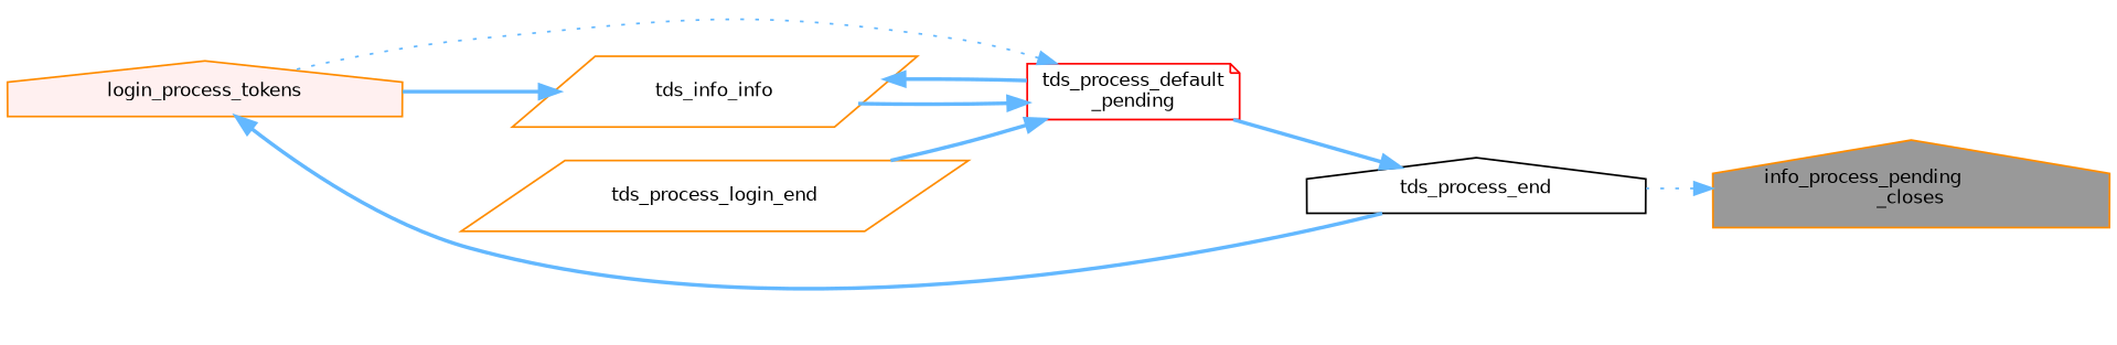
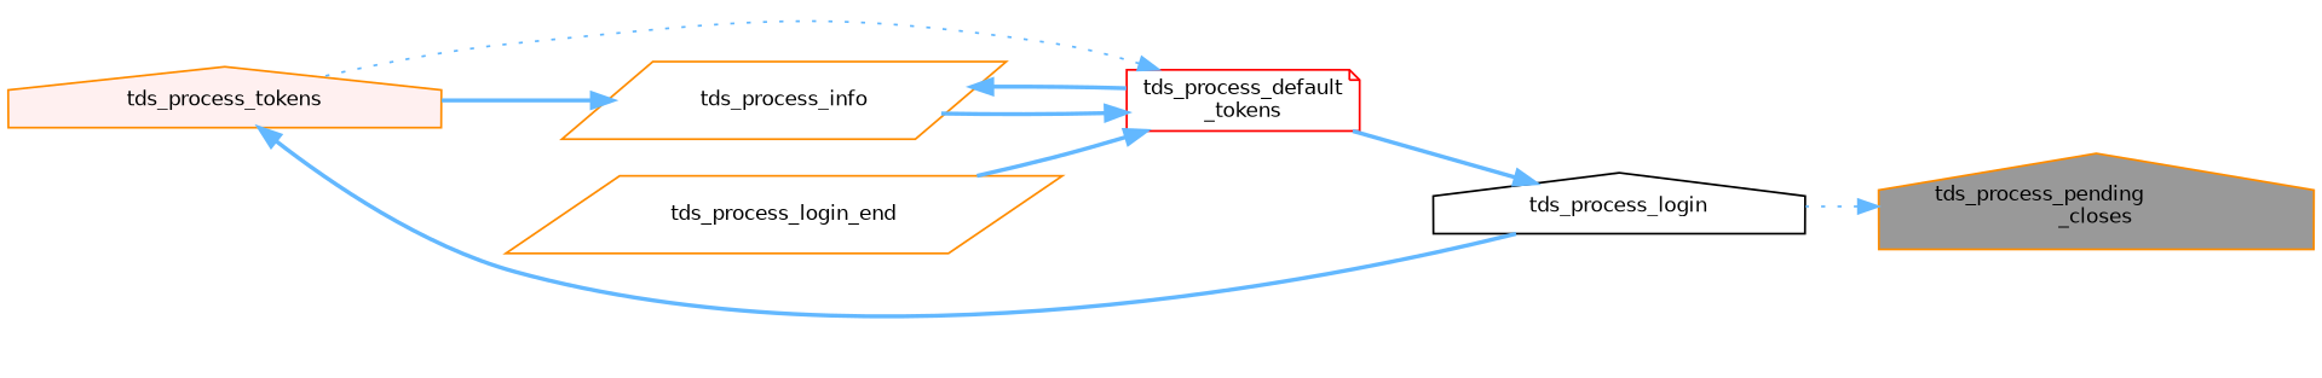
  digraph {
    rankdir=RL
    node [color=darkorange fillcolor=white fontname=Helvetica fontsize=10 shape=house style=filled]
    edge [color=steelblue1 dir=back fontname=Helvetica fontsize=10 labelfontname=Helvetica labelfontsize=10 style=bold]
-   n1 [fillcolor=grey60 fontcolor=black height=0.2 label="info_process_pending\l_closes" width=0.4]
-   n2 [color=black height=0.2 label=tds_process_end width=0.4]
-   n3 [color=red height=0.2 label="tds_process_default\l_pending" shape=note width=0.4]
-   n4 [fillcolor="#FFF0F0" height=0.2 label=login_process_tokens width=0.4]
-   n5 [height=0.2 label=tds_info_info shape=parallelogram width=0.4]
+   n1 [fillcolor=grey60 fontcolor=black height=0.2 label="tds_process_pending\l_closes" width=0.4]
+   n2 [color=black height=0.2 label=tds_process_login width=0.4]
+   n3 [color=red height=0.2 label="tds_process_default\l_tokens" shape=note width=0.4]
+   n4 [fillcolor="#FFF0F0" height=0.2 label=tds_process_tokens width=0.4]
+   n5 [height=0.2 label=tds_process_info shape=parallelogram width=0.4]
    n6 [height=0.2 label=tds_process_login_end shape=parallelogram width=0.4]
    n1 -> n2 [style=dotted]
    n2 -> n3
    n3 -> n4 [style=dotted]
    n3 -> n5
    n3 -> n6
    n4 -> n2
    n5 -> n3
    n5 -> n4
  }
